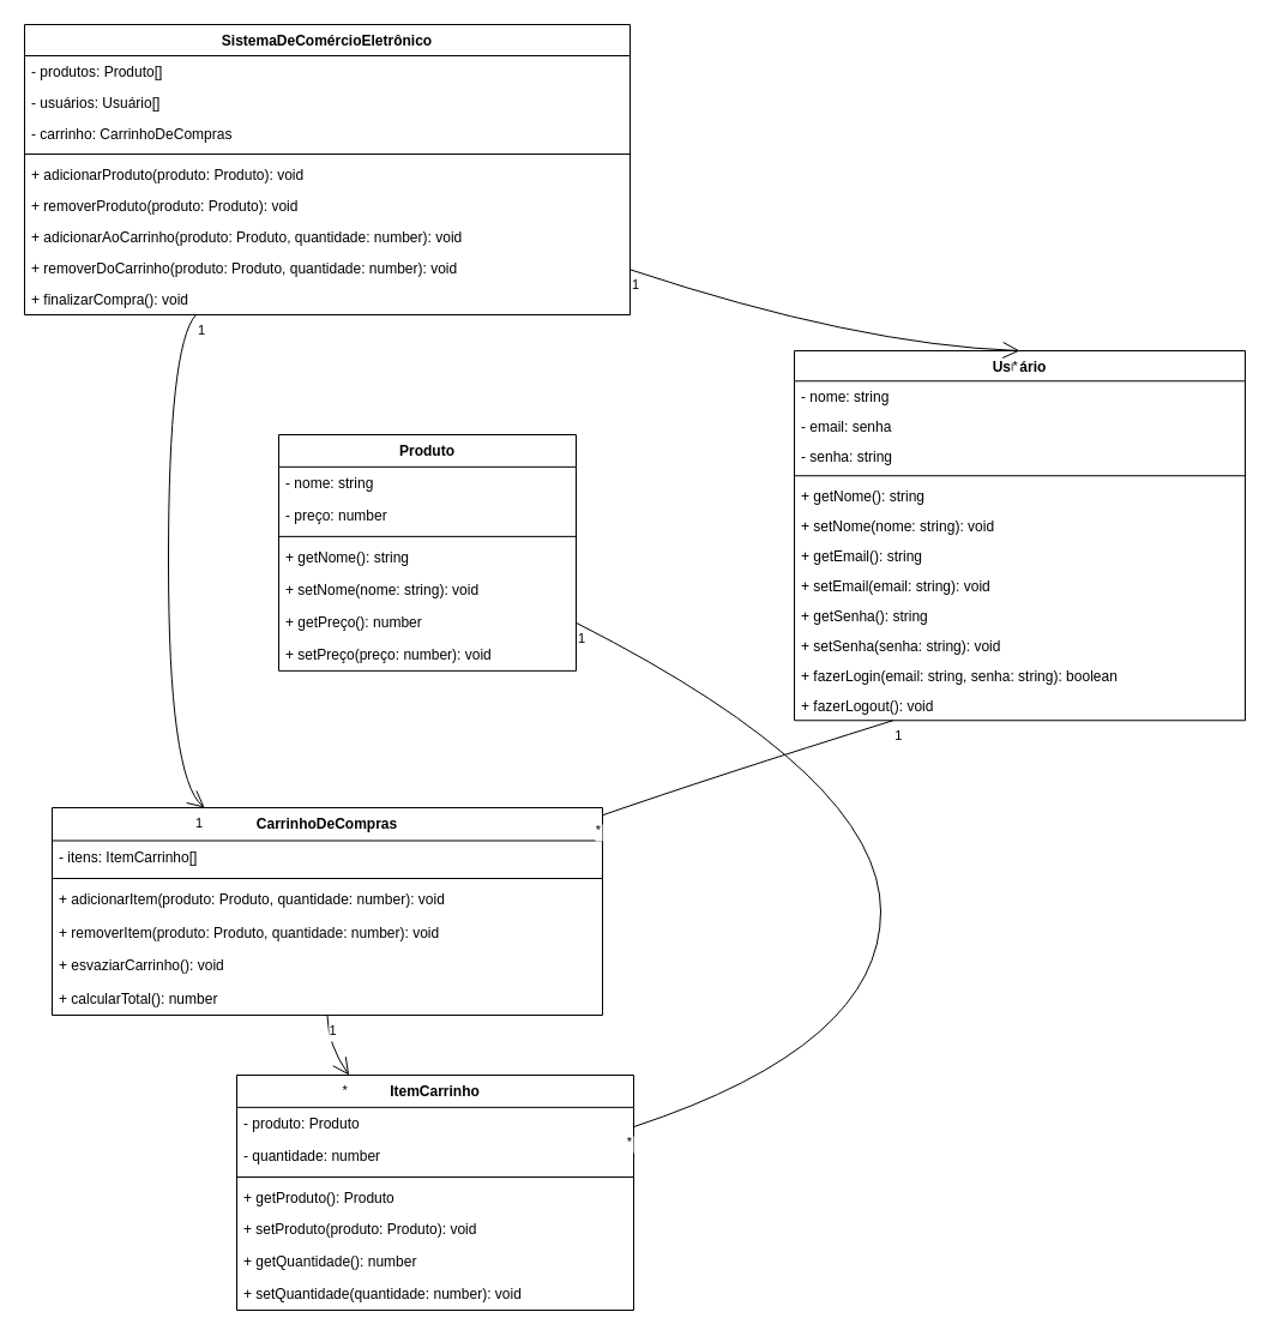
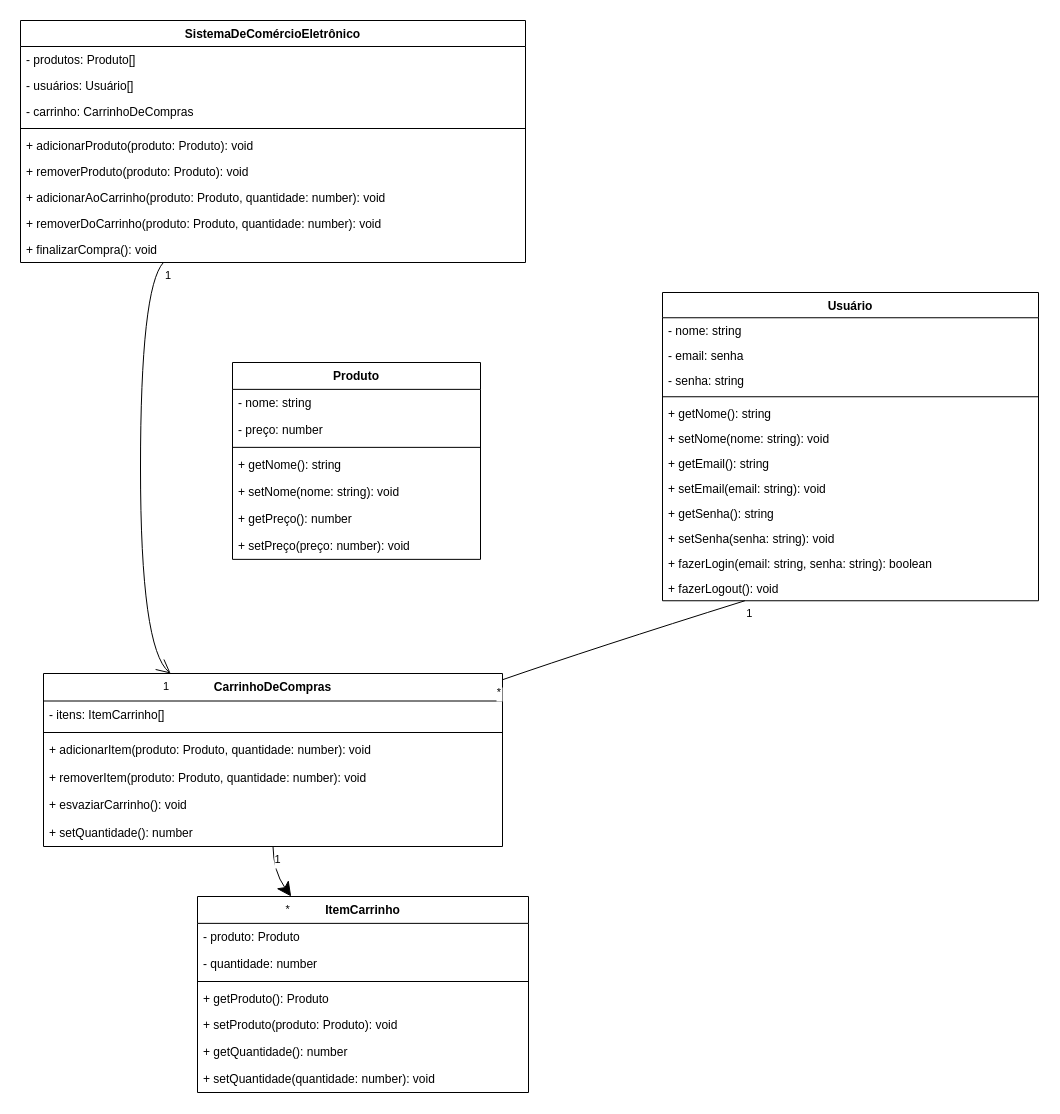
  <mxCell id="0" />
  <mxCell id="1" parent="0" />
  <mxCell id="2" value="SistemaDeComércioEletrônico" style="swimlane;fontStyle=1;align=center;verticalAlign=top;childLayout=stackLayout;horizontal=1;startSize=26;horizontalStack=0;resizeParent=1;resizeParentMax=0;resizeLast=0;collapsible=0;marginBottom=0;" parent="1" vertex="1"><mxGeometry x="20" y="20" width="505" height="242" as="geometry" /></mxCell>
  <mxCell id="3" value="- produtos: Produto[]" style="text;strokeColor=none;fillColor=none;align=left;verticalAlign=top;spacingLeft=4;spacingRight=4;overflow=hidden;rotatable=0;points=[[0,0.5],[1,0.5]];portConstraint=eastwest;" parent="2" vertex="1"><mxGeometry y="26" width="505" height="26" as="geometry" /></mxCell>
  <mxCell id="4" value="- usuários: Usuário[]" style="text;strokeColor=none;fillColor=none;align=left;verticalAlign=top;spacingLeft=4;spacingRight=4;overflow=hidden;rotatable=0;points=[[0,0.5],[1,0.5]];portConstraint=eastwest;" parent="2" vertex="1"><mxGeometry y="52" width="505" height="26" as="geometry" /></mxCell>
  <mxCell id="5" value="- carrinho: CarrinhoDeCompras" style="text;strokeColor=none;fillColor=none;align=left;verticalAlign=top;spacingLeft=4;spacingRight=4;overflow=hidden;rotatable=0;points=[[0,0.5],[1,0.5]];portConstraint=eastwest;" parent="2" vertex="1"><mxGeometry y="78" width="505" height="26" as="geometry" /></mxCell>
  <mxCell id="6" style="line;strokeWidth=1;fillColor=none;align=left;verticalAlign=middle;spacingTop=-1;spacingLeft=3;spacingRight=3;rotatable=0;labelPosition=right;points=[];portConstraint=eastwest;strokeColor=inherit;" parent="2" vertex="1"><mxGeometry y="104" width="505" height="8" as="geometry" /></mxCell>
  <mxCell id="7" value="+ adicionarProduto(produto: Produto): void" style="text;strokeColor=none;fillColor=none;align=left;verticalAlign=top;spacingLeft=4;spacingRight=4;overflow=hidden;rotatable=0;points=[[0,0.5],[1,0.5]];portConstraint=eastwest;" parent="2" vertex="1"><mxGeometry y="112" width="505" height="26" as="geometry" /></mxCell>
  <mxCell id="8" value="+ removerProduto(produto: Produto): void" style="text;strokeColor=none;fillColor=none;align=left;verticalAlign=top;spacingLeft=4;spacingRight=4;overflow=hidden;rotatable=0;points=[[0,0.5],[1,0.5]];portConstraint=eastwest;" parent="2" vertex="1"><mxGeometry y="138" width="505" height="26" as="geometry" /></mxCell>
  <mxCell id="9" value="+ adicionarAoCarrinho(produto: Produto, quantidade: number): void" style="text;strokeColor=none;fillColor=none;align=left;verticalAlign=top;spacingLeft=4;spacingRight=4;overflow=hidden;rotatable=0;points=[[0,0.5],[1,0.5]];portConstraint=eastwest;" parent="2" vertex="1"><mxGeometry y="164" width="505" height="26" as="geometry" /></mxCell>
  <mxCell id="10" value="+ removerDoCarrinho(produto: Produto, quantidade: number): void" style="text;strokeColor=none;fillColor=none;align=left;verticalAlign=top;spacingLeft=4;spacingRight=4;overflow=hidden;rotatable=0;points=[[0,0.5],[1,0.5]];portConstraint=eastwest;" parent="2" vertex="1"><mxGeometry y="190" width="505" height="26" as="geometry" /></mxCell>
  <mxCell id="11" value="+ finalizarCompra(): void" style="text;strokeColor=none;fillColor=none;align=left;verticalAlign=top;spacingLeft=4;spacingRight=4;overflow=hidden;rotatable=0;points=[[0,0.5],[1,0.5]];portConstraint=eastwest;" parent="2" vertex="1"><mxGeometry y="216" width="505" height="26" as="geometry" /></mxCell>
  <mxCell id="12" value="Produto" style="swimlane;fontStyle=1;align=center;verticalAlign=top;childLayout=stackLayout;horizontal=1;startSize=26.857;horizontalStack=0;resizeParent=1;resizeParentMax=0;resizeLast=0;collapsible=0;marginBottom=0;" parent="1" vertex="1"><mxGeometry x="232" y="362" width="248" height="196.857" as="geometry" /></mxCell>
  <mxCell id="13" value="- nome: string" style="text;strokeColor=none;fillColor=none;align=left;verticalAlign=top;spacingLeft=4;spacingRight=4;overflow=hidden;rotatable=0;points=[[0,0.5],[1,0.5]];portConstraint=eastwest;" parent="12" vertex="1"><mxGeometry y="26.857" width="248" height="27" as="geometry" /></mxCell>
  <mxCell id="14" value="- preço: number" style="text;strokeColor=none;fillColor=none;align=left;verticalAlign=top;spacingLeft=4;spacingRight=4;overflow=hidden;rotatable=0;points=[[0,0.5],[1,0.5]];portConstraint=eastwest;" parent="12" vertex="1"><mxGeometry y="53.857" width="248" height="27" as="geometry" /></mxCell>
  <mxCell id="15" style="line;strokeWidth=1;fillColor=none;align=left;verticalAlign=middle;spacingTop=-1;spacingLeft=3;spacingRight=3;rotatable=0;labelPosition=right;points=[];portConstraint=eastwest;strokeColor=inherit;" parent="12" vertex="1"><mxGeometry y="80.857" width="248" height="8" as="geometry" /></mxCell>
  <mxCell id="16" value="+ getNome(): string" style="text;strokeColor=none;fillColor=none;align=left;verticalAlign=top;spacingLeft=4;spacingRight=4;overflow=hidden;rotatable=0;points=[[0,0.5],[1,0.5]];portConstraint=eastwest;" parent="12" vertex="1"><mxGeometry y="88.857" width="248" height="27" as="geometry" /></mxCell>
  <mxCell id="17" value="+ setNome(nome: string): void" style="text;strokeColor=none;fillColor=none;align=left;verticalAlign=top;spacingLeft=4;spacingRight=4;overflow=hidden;rotatable=0;points=[[0,0.5],[1,0.5]];portConstraint=eastwest;" parent="12" vertex="1"><mxGeometry y="115.857" width="248" height="27" as="geometry" /></mxCell>
  <mxCell id="18" value="+ getPreço(): number" style="text;strokeColor=none;fillColor=none;align=left;verticalAlign=top;spacingLeft=4;spacingRight=4;overflow=hidden;rotatable=0;points=[[0,0.5],[1,0.5]];portConstraint=eastwest;" parent="12" vertex="1"><mxGeometry y="142.857" width="248" height="27" as="geometry" /></mxCell>
  <mxCell id="19" value="+ setPreço(preço: number): void" style="text;strokeColor=none;fillColor=none;align=left;verticalAlign=top;spacingLeft=4;spacingRight=4;overflow=hidden;rotatable=0;points=[[0,0.5],[1,0.5]];portConstraint=eastwest;" parent="12" vertex="1"><mxGeometry y="169.857" width="248" height="27" as="geometry" /></mxCell>
  <mxCell id="20" value="Usuário" style="swimlane;fontStyle=1;align=center;verticalAlign=top;childLayout=stackLayout;horizontal=1;startSize=25.25;horizontalStack=0;resizeParent=1;resizeParentMax=0;resizeLast=0;collapsible=0;marginBottom=0;" parent="1" vertex="1"><mxGeometry x="662" y="292" width="376" height="308.25" as="geometry" /></mxCell>
  <mxCell id="21" value="- nome: string" style="text;strokeColor=none;fillColor=none;align=left;verticalAlign=top;spacingLeft=4;spacingRight=4;overflow=hidden;rotatable=0;points=[[0,0.5],[1,0.5]];portConstraint=eastwest;" parent="20" vertex="1"><mxGeometry y="25.25" width="376" height="25" as="geometry" /></mxCell>
  <mxCell id="22" value="- email: senha" style="text;strokeColor=none;fillColor=none;align=left;verticalAlign=top;spacingLeft=4;spacingRight=4;overflow=hidden;rotatable=0;points=[[0,0.5],[1,0.5]];portConstraint=eastwest;" parent="20" vertex="1"><mxGeometry y="50.25" width="376" height="25" as="geometry" /></mxCell>
  <mxCell id="23" value="- senha: string" style="text;strokeColor=none;fillColor=none;align=left;verticalAlign=top;spacingLeft=4;spacingRight=4;overflow=hidden;rotatable=0;points=[[0,0.5],[1,0.5]];portConstraint=eastwest;" parent="20" vertex="1"><mxGeometry y="75.25" width="376" height="25" as="geometry" /></mxCell>
  <mxCell id="24" style="line;strokeWidth=1;fillColor=none;align=left;verticalAlign=middle;spacingTop=-1;spacingLeft=3;spacingRight=3;rotatable=0;labelPosition=right;points=[];portConstraint=eastwest;strokeColor=inherit;" parent="20" vertex="1"><mxGeometry y="100.25" width="376" height="8" as="geometry" /></mxCell>
  <mxCell id="25" value="+ getNome(): string" style="text;strokeColor=none;fillColor=none;align=left;verticalAlign=top;spacingLeft=4;spacingRight=4;overflow=hidden;rotatable=0;points=[[0,0.5],[1,0.5]];portConstraint=eastwest;" parent="20" vertex="1"><mxGeometry y="108.25" width="376" height="25" as="geometry" /></mxCell>
  <mxCell id="26" value="+ setNome(nome: string): void" style="text;strokeColor=none;fillColor=none;align=left;verticalAlign=top;spacingLeft=4;spacingRight=4;overflow=hidden;rotatable=0;points=[[0,0.5],[1,0.5]];portConstraint=eastwest;" parent="20" vertex="1"><mxGeometry y="133.25" width="376" height="25" as="geometry" /></mxCell>
  <mxCell id="27" value="+ getEmail(): string" style="text;strokeColor=none;fillColor=none;align=left;verticalAlign=top;spacingLeft=4;spacingRight=4;overflow=hidden;rotatable=0;points=[[0,0.5],[1,0.5]];portConstraint=eastwest;" parent="20" vertex="1"><mxGeometry y="158.25" width="376" height="25" as="geometry" /></mxCell>
  <mxCell id="28" value="+ setEmail(email: string): void" style="text;strokeColor=none;fillColor=none;align=left;verticalAlign=top;spacingLeft=4;spacingRight=4;overflow=hidden;rotatable=0;points=[[0,0.5],[1,0.5]];portConstraint=eastwest;" parent="20" vertex="1"><mxGeometry y="183.25" width="376" height="25" as="geometry" /></mxCell>
  <mxCell id="29" value="+ getSenha(): string" style="text;strokeColor=none;fillColor=none;align=left;verticalAlign=top;spacingLeft=4;spacingRight=4;overflow=hidden;rotatable=0;points=[[0,0.5],[1,0.5]];portConstraint=eastwest;" parent="20" vertex="1"><mxGeometry y="208.25" width="376" height="25" as="geometry" /></mxCell>
  <mxCell id="30" value="+ setSenha(senha: string): void" style="text;strokeColor=none;fillColor=none;align=left;verticalAlign=top;spacingLeft=4;spacingRight=4;overflow=hidden;rotatable=0;points=[[0,0.5],[1,0.5]];portConstraint=eastwest;" parent="20" vertex="1"><mxGeometry y="233.25" width="376" height="25" as="geometry" /></mxCell>
  <mxCell id="31" value="+ fazerLogin(email: string, senha: string): boolean" style="text;strokeColor=none;fillColor=none;align=left;verticalAlign=top;spacingLeft=4;spacingRight=4;overflow=hidden;rotatable=0;points=[[0,0.5],[1,0.5]];portConstraint=eastwest;" parent="20" vertex="1"><mxGeometry y="258.25" width="376" height="25" as="geometry" /></mxCell>
  <mxCell id="32" value="+ fazerLogout(): void" style="text;strokeColor=none;fillColor=none;align=left;verticalAlign=top;spacingLeft=4;spacingRight=4;overflow=hidden;rotatable=0;points=[[0,0.5],[1,0.5]];portConstraint=eastwest;" parent="20" vertex="1"><mxGeometry y="283.25" width="376" height="25" as="geometry" /></mxCell>
  <mxCell id="33" value="CarrinhoDeCompras" style="swimlane;fontStyle=1;align=center;verticalAlign=top;childLayout=stackLayout;horizontal=1;startSize=27.5;horizontalStack=0;resizeParent=1;resizeParentMax=0;resizeLast=0;collapsible=0;marginBottom=0;" parent="1" vertex="1"><mxGeometry x="43" y="673" width="459" height="173" as="geometry" /></mxCell>
  <mxCell id="34" value="- itens: ItemCarrinho[]" style="text;strokeColor=none;fillColor=none;align=left;verticalAlign=top;spacingLeft=4;spacingRight=4;overflow=hidden;rotatable=0;points=[[0,0.5],[1,0.5]];portConstraint=eastwest;" parent="33" vertex="1"><mxGeometry y="28" width="459" height="28" as="geometry" /></mxCell>
  <mxCell id="35" style="line;strokeWidth=1;fillColor=none;align=left;verticalAlign=middle;spacingTop=-1;spacingLeft=3;spacingRight=3;rotatable=0;labelPosition=right;points=[];portConstraint=eastwest;strokeColor=inherit;" parent="33" vertex="1"><mxGeometry y="55" width="459" height="8" as="geometry" /></mxCell>
  <mxCell id="36" value="+ adicionarItem(produto: Produto, quantidade: number): void" style="text;strokeColor=none;fillColor=none;align=left;verticalAlign=top;spacingLeft=4;spacingRight=4;overflow=hidden;rotatable=0;points=[[0,0.5],[1,0.5]];portConstraint=eastwest;" parent="33" vertex="1"><mxGeometry y="63" width="459" height="28" as="geometry" /></mxCell>
  <mxCell id="37" value="+ removerItem(produto: Produto, quantidade: number): void" style="text;strokeColor=none;fillColor=none;align=left;verticalAlign=top;spacingLeft=4;spacingRight=4;overflow=hidden;rotatable=0;points=[[0,0.5],[1,0.5]];portConstraint=eastwest;" parent="33" vertex="1"><mxGeometry y="91" width="459" height="28" as="geometry" /></mxCell>
  <mxCell id="38" value="+ esvaziarCarrinho(): void" style="text;strokeColor=none;fillColor=none;align=left;verticalAlign=top;spacingLeft=4;spacingRight=4;overflow=hidden;rotatable=0;points=[[0,0.5],[1,0.5]];portConstraint=eastwest;" parent="33" vertex="1"><mxGeometry y="118" width="459" height="28" as="geometry" /></mxCell>
- <mxCell id="39" value="+ calcularTotal(): number" style="text;strokeColor=none;fillColor=none;align=left;verticalAlign=top;spacingLeft=4;spacingRight=4;overflow=hidden;rotatable=0;points=[[0,0.5],[1,0.5]];portConstraint=eastwest;" parent="33" vertex="1"><mxGeometry y="146" width="459" height="28" as="geometry" /></mxCell>
+ <mxCell id="39" value="+ setQuantidade(): number" style="text;strokeColor=none;fillColor=none;align=left;verticalAlign=top;spacingLeft=4;spacingRight=4;overflow=hidden;rotatable=0;points=[[0,0.5],[1,0.5]];portConstraint=eastwest;" parent="33" vertex="1"><mxGeometry y="146" width="459" height="28" as="geometry" /></mxCell>
  <mxCell id="40" value="ItemCarrinho" style="swimlane;fontStyle=1;align=center;verticalAlign=top;childLayout=stackLayout;horizontal=1;startSize=26.857;horizontalStack=0;resizeParent=1;resizeParentMax=0;resizeLast=0;collapsible=0;marginBottom=0;" parent="1" vertex="1"><mxGeometry x="197" y="896" width="331" height="196" as="geometry" /></mxCell>
  <mxCell id="41" value="- produto: Produto" style="text;strokeColor=none;fillColor=none;align=left;verticalAlign=top;spacingLeft=4;spacingRight=4;overflow=hidden;rotatable=0;points=[[0,0.5],[1,0.5]];portConstraint=eastwest;" parent="40" vertex="1"><mxGeometry y="27" width="331" height="27" as="geometry" /></mxCell>
  <mxCell id="42" value="- quantidade: number" style="text;strokeColor=none;fillColor=none;align=left;verticalAlign=top;spacingLeft=4;spacingRight=4;overflow=hidden;rotatable=0;points=[[0,0.5],[1,0.5]];portConstraint=eastwest;" parent="40" vertex="1"><mxGeometry y="54" width="331" height="27" as="geometry" /></mxCell>
  <mxCell id="43" style="line;strokeWidth=1;fillColor=none;align=left;verticalAlign=middle;spacingTop=-1;spacingLeft=3;spacingRight=3;rotatable=0;labelPosition=right;points=[];portConstraint=eastwest;strokeColor=inherit;" parent="40" vertex="1"><mxGeometry y="81" width="331" height="8" as="geometry" /></mxCell>
  <mxCell id="44" value="+ getProduto(): Produto" style="text;strokeColor=none;fillColor=none;align=left;verticalAlign=top;spacingLeft=4;spacingRight=4;overflow=hidden;rotatable=0;points=[[0,0.5],[1,0.5]];portConstraint=eastwest;" parent="40" vertex="1"><mxGeometry y="89" width="331" height="27" as="geometry" /></mxCell>
  <mxCell id="45" value="+ setProduto(produto: Produto): void" style="text;strokeColor=none;fillColor=none;align=left;verticalAlign=top;spacingLeft=4;spacingRight=4;overflow=hidden;rotatable=0;points=[[0,0.5],[1,0.5]];portConstraint=eastwest;" parent="40" vertex="1"><mxGeometry y="115" width="331" height="27" as="geometry" /></mxCell>
  <mxCell id="46" value="+ getQuantidade(): number" style="text;strokeColor=none;fillColor=none;align=left;verticalAlign=top;spacingLeft=4;spacingRight=4;overflow=hidden;rotatable=0;points=[[0,0.5],[1,0.5]];portConstraint=eastwest;" parent="40" vertex="1"><mxGeometry y="142" width="331" height="27" as="geometry" /></mxCell>
  <mxCell id="47" value="+ setQuantidade(quantidade: number): void" style="text;strokeColor=none;fillColor=none;align=left;verticalAlign=top;spacingLeft=4;spacingRight=4;overflow=hidden;rotatable=0;points=[[0,0.5],[1,0.5]];portConstraint=eastwest;" parent="40" vertex="1"><mxGeometry y="169" width="331" height="27" as="geometry" /></mxCell>
- <mxCell id="48" value="" style="curved=1;startArrow=none;endArrow=open;endSize=12;exitX=1.001;exitY=0.845;entryX=0.5;entryY=0;" parent="1" source="2" target="20" edge="1"><mxGeometry relative="1" as="geometry"><Array as="points"><mxPoint x="714" y="287" /></Array></mxGeometry></mxCell>
- <mxCell id="49" value="1" style="edgeLabel;resizable=0;align=left;verticalAlign=top;" parent="48" vertex="1"><mxGeometry x="-1" relative="1" as="geometry" /></mxCell>
- <mxCell id="50" value="*" style="edgeLabel;resizable=0;align=right;verticalAlign=top;" parent="48" vertex="1"><mxGeometry x="1" relative="1" as="geometry" /></mxCell>
  <mxCell id="51" value="" style="curved=1;startArrow=none;endArrow=open;endSize=12;exitX=0.283;exitY=1;entryX=0.277;entryY=0;" parent="1" source="2" target="33" edge="1"><mxGeometry relative="1" as="geometry"><Array as="points"><mxPoint x="140" y="287" /><mxPoint x="140" y="648" /></Array></mxGeometry></mxCell>
  <mxCell id="52" value="1" style="edgeLabel;resizable=0;align=left;verticalAlign=top;" parent="51" vertex="1"><mxGeometry x="-1" relative="1" as="geometry" /></mxCell>
  <mxCell id="53" value="1" style="edgeLabel;resizable=0;align=right;verticalAlign=top;" parent="51" vertex="1"><mxGeometry x="1" relative="1" as="geometry" /></mxCell>
- <mxCell id="54" value="" style="curved=1;startArrow=none;endArrow=open;endSize=12;exitX=0.5;exitY=1;entryX=0.283;entryY=0;" parent="1" source="33" target="40" edge="1"><mxGeometry relative="1" as="geometry"><Array as="points"><mxPoint x="273" y="871" /></Array></mxGeometry></mxCell>
+ <mxCell id="54" value="" style="curved=1;startArrow=none;endArrow=classic;endSize=12;exitX=0.5;exitY=1;entryX=0.283;entryY=0;" parent="1" source="33" target="40" edge="1"><mxGeometry relative="1" as="geometry"><Array as="points"><mxPoint x="273" y="871" /></Array></mxGeometry></mxCell>
  <mxCell id="55" value="1" style="edgeLabel;resizable=0;align=left;verticalAlign=top;" parent="54" vertex="1"><mxGeometry x="-1" relative="1" as="geometry" /></mxCell>
  <mxCell id="56" value="*" style="edgeLabel;resizable=0;align=right;verticalAlign=top;" parent="54" vertex="1"><mxGeometry x="1" relative="1" as="geometry" /></mxCell>
- <mxCell id="57" value="" style="curved=1;startArrow=none;endArrow=none;exitX=0.999;exitY=0.796;entryX=0.998;entryY=0.221;" parent="1" source="12" target="40" edge="1"><mxGeometry relative="1" as="geometry"><Array as="points"><mxPoint x="734" y="648" /><mxPoint x="734" y="871" /></Array></mxGeometry></mxCell>
- <mxCell id="58" value="1" style="edgeLabel;resizable=0;align=left;verticalAlign=top;" parent="57" vertex="1"><mxGeometry x="-1" relative="1" as="geometry" /></mxCell>
- <mxCell id="59" value="*" style="edgeLabel;resizable=0;align=right;verticalAlign=top;" parent="57" vertex="1"><mxGeometry x="1" relative="1" as="geometry" /></mxCell>
  <mxCell id="60" value="" style="curved=1;startArrow=none;endArrow=none;exitX=0.219;exitY=1;entryX=1.0;entryY=0.036;" parent="1" source="20" target="33" edge="1"><mxGeometry relative="1" as="geometry"><Array as="points"><mxPoint x="592" y="648" /></Array></mxGeometry></mxCell>
  <mxCell id="61" value="1" style="edgeLabel;resizable=0;align=left;verticalAlign=top;" parent="60" vertex="1"><mxGeometry x="-1" relative="1" as="geometry" /></mxCell>
  <mxCell id="62" value="*" style="edgeLabel;resizable=0;align=right;verticalAlign=top;" parent="60" vertex="1"><mxGeometry x="1" relative="1" as="geometry" /></mxCell>
